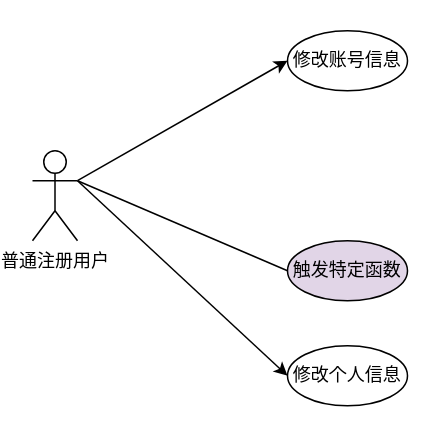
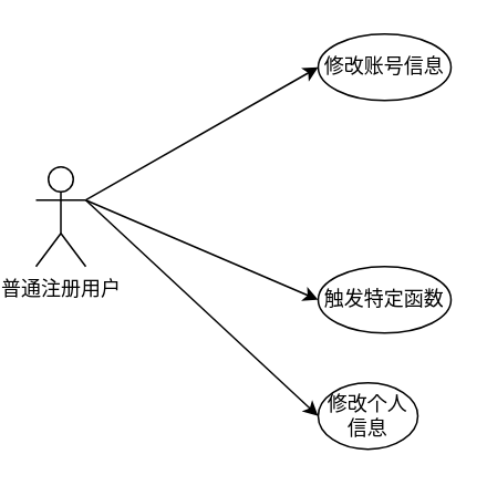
  <mxCell id="0" />
  <mxCell id="1" parent="0" />
  <mxCell id="2" style="rounded=0;orthogonalLoop=1;jettySize=auto;html=1;exitX=1;exitY=0.333;exitDx=0;exitDy=0;exitPerimeter=0;entryX=0;entryY=0.5;entryDx=0;entryDy=0;" edge="1" parent="1" source="5" target="6"><mxGeometry relative="1" as="geometry" /></mxCell>
- <mxCell id="3" style="edgeStyle=none;rounded=0;orthogonalLoop=1;jettySize=auto;html=1;exitX=1;exitY=0.333;exitDx=0;exitDy=0;exitPerimeter=0;entryX=0;entryY=0.5;entryDx=0;entryDy=0;endArrow=none;" edge="1" parent="1" source="5" target="7"><mxGeometry relative="1" as="geometry" /></mxCell>
+ <mxCell id="3" style="edgeStyle=none;rounded=0;orthogonalLoop=1;jettySize=auto;html=1;exitX=1;exitY=0.333;exitDx=0;exitDy=0;exitPerimeter=0;entryX=0;entryY=0.5;entryDx=0;entryDy=0;" edge="1" parent="1" source="5" target="7"><mxGeometry relative="1" as="geometry" /></mxCell>
  <mxCell id="4" style="edgeStyle=none;rounded=0;orthogonalLoop=1;jettySize=auto;html=1;exitX=1;exitY=0.333;exitDx=0;exitDy=0;exitPerimeter=0;entryX=0;entryY=0.5;entryDx=0;entryDy=0;" edge="1" parent="1" source="5" target="8"><mxGeometry relative="1" as="geometry" /></mxCell>
  <mxCell id="5" value="普通注册用户" style="shape=umlActor;verticalLabelPosition=bottom;verticalAlign=top;html=1;outlineConnect=0;" vertex="1" parent="1"><mxGeometry x="20" y="100" width="30" height="60" as="geometry" /></mxCell>
  <mxCell id="6" value="修改账号信息" style="ellipse;whiteSpace=wrap;html=1;" vertex="1" parent="1"><mxGeometry x="190" y="20" width="80" height="40" as="geometry" /></mxCell>
- <mxCell id="7" value="触发特定函数" style="ellipse;whiteSpace=wrap;html=1;fillColor=#e1d5e7;" vertex="1" parent="1"><mxGeometry x="190" y="160" width="80" height="40" as="geometry" /></mxCell>
- <mxCell id="8" value="修改个人信息" style="ellipse;whiteSpace=wrap;html=1;" vertex="1" parent="1"><mxGeometry x="190" y="230" width="80" height="40" as="geometry" /></mxCell>
+ <mxCell id="7" value="触发特定函数" style="ellipse;whiteSpace=wrap;html=1;" vertex="1" parent="1"><mxGeometry x="190" y="160" width="80" height="40" as="geometry" /></mxCell>
+ <mxCell id="8" value="修改个人信息" style="ellipse;whiteSpace=wrap;html=1;" vertex="1" parent="1"><mxGeometry x="190" y="230" width="60" height="40" as="geometry" /></mxCell>
